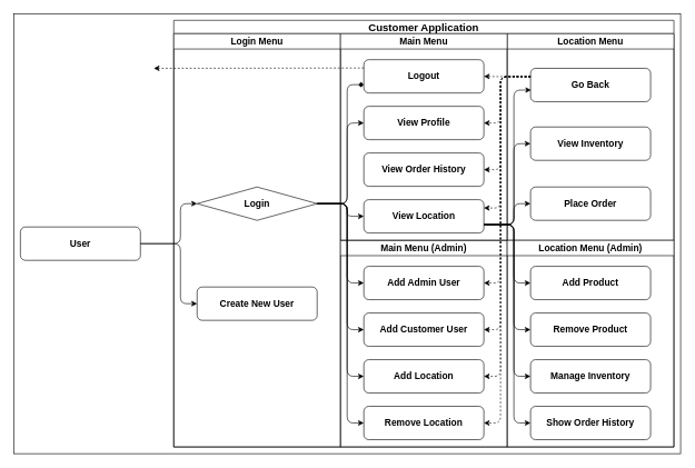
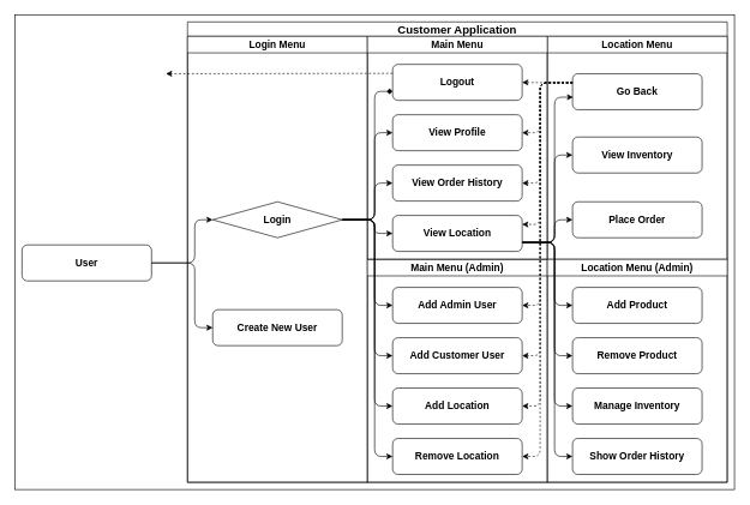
  <mxCell id="0" />
  <mxCell id="1" parent="0" />
  <mxCell id="2" value="" style="rounded=0;whiteSpace=wrap;html=1;fontFamily=Helvetica;fontSize=14;" vertex="1" parent="1"><mxGeometry x="20" width="1000" height="660" as="geometry" y="20" /></mxCell>
  <mxCell id="3" value="Customer Application" style="swimlane;startSize=20;fontSize=16;" vertex="1" parent="1"><mxGeometry x="260" y="30" width="750" height="640" as="geometry" /></mxCell>
  <mxCell id="4" value="Login Menu" style="swimlane;fontSize=14;startSize=23;" vertex="1" parent="3"><mxGeometry y="20" width="250" height="620" as="geometry" /></mxCell>
  <mxCell id="5" value="Login" style="rhombus;whiteSpace=wrap;html=1;shadow=0;labelBackgroundColor=none;strokeWidth=1;fontFamily=Helvetica;fontSize=14;align=center;fontStyle=1;" vertex="1" parent="4"><mxGeometry x="35" y="230" width="180" height="50" as="geometry" /></mxCell>
  <mxCell id="6" value="Create New User" style="rounded=1;whiteSpace=wrap;html=1;shadow=0;labelBackgroundColor=none;strokeWidth=1;fontFamily=Helvetica;fontSize=14;align=center;fontStyle=1" vertex="1" parent="4"><mxGeometry x="35" y="380" width="180" height="50" as="geometry" /></mxCell>
  <mxCell id="7" value="Main Menu (Admin)" style="swimlane;fontSize=14;fontStyle=1" vertex="1" parent="3"><mxGeometry x="250" y="330" width="250" height="310" as="geometry" /></mxCell>
  <mxCell id="8" value="Add Admin User" style="rounded=1;whiteSpace=wrap;html=1;shadow=0;labelBackgroundColor=none;strokeWidth=1;fontFamily=Helvetica;fontSize=14;align=center;fontStyle=1" vertex="1" parent="7"><mxGeometry x="35" y="39" width="180" height="50" as="geometry" /></mxCell>
  <mxCell id="9" value="Add Customer User" style="rounded=1;whiteSpace=wrap;html=1;shadow=0;labelBackgroundColor=none;strokeWidth=1;fontFamily=Helvetica;fontSize=14;align=center;fontStyle=1" vertex="1" parent="7"><mxGeometry x="35" y="109" width="180" height="50" as="geometry" /></mxCell>
  <mxCell id="10" value="Add Location" style="rounded=1;whiteSpace=wrap;html=1;shadow=0;labelBackgroundColor=none;strokeWidth=1;fontFamily=Helvetica;fontSize=14;align=center;fontStyle=1" vertex="1" parent="7"><mxGeometry x="35" y="179" width="180" height="50" as="geometry" /></mxCell>
  <mxCell id="11" value="Remove Location" style="rounded=1;whiteSpace=wrap;html=1;shadow=0;labelBackgroundColor=none;strokeWidth=1;fontFamily=Helvetica;fontSize=14;align=center;fontStyle=1" vertex="1" parent="7"><mxGeometry x="35" y="249" width="180" height="50" as="geometry" /></mxCell>
  <mxCell id="12" value="Location Menu" style="swimlane;fontSize=14;" vertex="1" parent="3"><mxGeometry x="500" y="20" width="250" height="310" as="geometry" /></mxCell>
  <mxCell id="13" value="View Inventory" style="rounded=1;whiteSpace=wrap;html=1;shadow=0;labelBackgroundColor=none;strokeWidth=1;fontFamily=Helvetica;fontSize=14;align=center;fontStyle=1" vertex="1" parent="12"><mxGeometry x="35" y="140" width="180" height="50" as="geometry" /></mxCell>
  <mxCell id="14" value="Place Order" style="rounded=1;whiteSpace=wrap;html=1;shadow=0;labelBackgroundColor=none;strokeWidth=1;fontFamily=Helvetica;fontSize=14;align=center;fontStyle=1" vertex="1" parent="12"><mxGeometry x="35" y="230" width="180" height="50" as="geometry" /></mxCell>
  <mxCell id="15" value="Go Back" style="rounded=1;whiteSpace=wrap;html=1;shadow=0;labelBackgroundColor=none;strokeWidth=1;fontFamily=Helvetica;fontSize=14;align=center;fontStyle=1" vertex="1" parent="12"><mxGeometry x="35" y="52" width="180" height="50" as="geometry" /></mxCell>
  <mxCell id="16" value="Location Menu (Admin)" style="swimlane;fontSize=14;fontStyle=1" vertex="1" parent="3"><mxGeometry x="500" y="330" width="250" height="310" as="geometry" /></mxCell>
  <mxCell id="17" value="Add Product" style="rounded=1;whiteSpace=wrap;html=1;shadow=0;labelBackgroundColor=none;strokeWidth=1;fontFamily=Helvetica;fontSize=14;align=center;fontStyle=1" vertex="1" parent="16"><mxGeometry x="35" y="39" width="180" height="50" as="geometry" /></mxCell>
  <mxCell id="18" value="Remove Product" style="rounded=1;whiteSpace=wrap;html=1;shadow=0;labelBackgroundColor=none;strokeWidth=1;fontFamily=Helvetica;fontSize=14;align=center;fontStyle=1" vertex="1" parent="16"><mxGeometry x="35" y="109" width="180" height="50" as="geometry" /></mxCell>
  <mxCell id="19" value="Manage Inventory" style="rounded=1;whiteSpace=wrap;html=1;shadow=0;labelBackgroundColor=none;strokeWidth=1;fontFamily=Helvetica;fontSize=14;align=center;fontStyle=1" vertex="1" parent="16"><mxGeometry x="35" y="179" width="180" height="50" as="geometry" /></mxCell>
  <mxCell id="20" value="Show Order History" style="rounded=1;whiteSpace=wrap;html=1;shadow=0;labelBackgroundColor=none;strokeWidth=1;fontFamily=Helvetica;fontSize=14;align=center;fontStyle=1" vertex="1" parent="16"><mxGeometry x="35" y="249" width="180" height="50" as="geometry" /></mxCell>
  <mxCell id="21" value="" style="edgeStyle=elbowEdgeStyle;elbow=horizontal;endArrow=diamond;html=1;fontFamily=Helvetica;fontSize=14;exitX=1;exitY=0.5;exitDx=0;exitDy=0;entryX=0;entryY=0.75;entryDx=0;entryDy=0;" edge="1" parent="3" source="5" target="28"><mxGeometry width="50" height="50" relative="1" as="geometry"><mxPoint x="250" y="181" as="sourcePoint" /><mxPoint x="180" y="90" as="targetPoint" /><Array as="points"><mxPoint x="260" y="210" /></Array></mxGeometry></mxCell>
  <mxCell id="22" value="" style="edgeStyle=elbowEdgeStyle;elbow=horizontal;endArrow=classic;html=1;fontFamily=Helvetica;fontSize=14;entryX=0;entryY=0.5;entryDx=0;entryDy=0;exitX=1;exitY=0.5;exitDx=0;exitDy=0;" edge="1" parent="3" source="5" target="8"><mxGeometry width="50" height="50" relative="1" as="geometry"><mxPoint x="225" y="195" as="sourcePoint" /><mxPoint x="295" y="285" as="targetPoint" /><Array as="points"><mxPoint x="260" y="360" /></Array></mxGeometry></mxCell>
  <mxCell id="23" value="" style="edgeStyle=elbowEdgeStyle;elbow=horizontal;endArrow=classic;html=1;fontFamily=Helvetica;fontSize=14;entryX=0;entryY=0.5;entryDx=0;entryDy=0;exitX=1;exitY=0.5;exitDx=0;exitDy=0;" edge="1" parent="3" source="5" target="9"><mxGeometry width="50" height="50" relative="1" as="geometry"><mxPoint x="145" y="370" as="sourcePoint" /><mxPoint x="215" y="579" as="targetPoint" /><Array as="points"><mxPoint x="260" y="390" /></Array></mxGeometry></mxCell>
  <mxCell id="24" value="" style="edgeStyle=elbowEdgeStyle;elbow=horizontal;endArrow=classic;html=1;fontFamily=Helvetica;fontSize=14;entryX=0;entryY=0.5;entryDx=0;entryDy=0;exitX=1;exitY=0.5;exitDx=0;exitDy=0;" edge="1" parent="3" source="5" target="10"><mxGeometry width="50" height="50" relative="1" as="geometry"><mxPoint x="220" y="330" as="sourcePoint" /><mxPoint x="295" y="474" as="targetPoint" /><Array as="points"><mxPoint x="260" y="430" /></Array></mxGeometry></mxCell>
  <mxCell id="25" value="" style="edgeStyle=elbowEdgeStyle;elbow=horizontal;endArrow=classic;html=1;fontFamily=Helvetica;fontSize=14;entryX=0;entryY=0.5;entryDx=0;entryDy=0;exitX=1;exitY=0.5;exitDx=0;exitDy=0;" edge="1" parent="3" source="5" target="11"><mxGeometry width="50" height="50" relative="1" as="geometry"><mxPoint x="220" y="330" as="sourcePoint" /><mxPoint x="295" y="544" as="targetPoint" /><Array as="points"><mxPoint x="260" y="470" /></Array></mxGeometry></mxCell>
  <mxCell id="26" value="" style="edgeStyle=elbowEdgeStyle;elbow=horizontal;endArrow=classic;html=1;fontFamily=Helvetica;fontSize=14;exitX=1;exitY=0.5;exitDx=0;exitDy=0;entryX=0;entryY=0.5;entryDx=0;entryDy=0;" edge="1" parent="3" source="5" target="29"><mxGeometry width="50" height="50" relative="1" as="geometry"><mxPoint x="130" y="240" as="sourcePoint" /><mxPoint x="120" y="130" as="targetPoint" /><Array as="points"><mxPoint x="260" y="250" /></Array></mxGeometry></mxCell>
  <mxCell id="27" value="Main Menu" style="swimlane;fontSize=14;fontStyle=1" vertex="1" parent="3"><mxGeometry x="250" y="20" width="250" height="310" as="geometry" /></mxCell>
  <mxCell id="28" value="Logout" style="rounded=1;whiteSpace=wrap;html=1;shadow=0;labelBackgroundColor=none;strokeWidth=1;fontFamily=Helvetica;fontSize=14;align=center;fontStyle=1" vertex="1" parent="27"><mxGeometry x="35" y="39" width="180" height="50" as="geometry" /></mxCell>
  <mxCell id="29" value="View Profile" style="rounded=1;whiteSpace=wrap;html=1;shadow=0;labelBackgroundColor=none;strokeWidth=1;fontFamily=Helvetica;fontSize=14;align=center;fontStyle=1" vertex="1" parent="27"><mxGeometry x="35" y="109" width="180" height="50" as="geometry" /></mxCell>
  <mxCell id="30" value="View Order History" style="rounded=1;whiteSpace=wrap;html=1;shadow=0;labelBackgroundColor=none;strokeWidth=1;fontFamily=Helvetica;fontSize=14;align=center;fontStyle=1" vertex="1" parent="27"><mxGeometry x="35" y="179" width="180" height="50" as="geometry" /></mxCell>
  <mxCell id="31" value="View Location" style="rounded=1;whiteSpace=wrap;html=1;shadow=0;labelBackgroundColor=none;strokeWidth=1;fontFamily=Helvetica;fontSize=14;align=center;fontStyle=1" vertex="1" parent="27"><mxGeometry x="35" y="249" width="180" height="50" as="geometry" /></mxCell>
+ <mxCell id="32" value="" style="edgeStyle=elbowEdgeStyle;elbow=horizontal;endArrow=classic;html=1;fontFamily=Helvetica;fontSize=14;entryX=0;entryY=0.5;entryDx=0;entryDy=0;exitX=1;exitY=0.5;exitDx=0;exitDy=0;" edge="1" parent="3" source="5" target="30"><mxGeometry width="50" height="50" relative="1" as="geometry"><mxPoint x="80" y="190" as="sourcePoint" /><mxPoint x="130" y="140" as="targetPoint" /><Array as="points"><mxPoint x="260" y="250" /></Array></mxGeometry></mxCell>
  <mxCell id="33" value="" style="edgeStyle=elbowEdgeStyle;elbow=horizontal;endArrow=classic;html=1;fontFamily=Helvetica;fontSize=14;entryX=0.005;entryY=0.652;entryDx=0;entryDy=0;exitX=1;exitY=0.75;exitDx=0;exitDy=0;entryPerimeter=0;" edge="1" parent="3" source="31" target="15"><mxGeometry width="50" height="50" relative="1" as="geometry"><mxPoint x="480" y="240" as="sourcePoint" /><mxPoint x="530" y="190" as="targetPoint" /><Array as="points"><mxPoint x="510" y="190" /></Array></mxGeometry></mxCell>
  <mxCell id="34" value="" style="edgeStyle=elbowEdgeStyle;elbow=horizontal;endArrow=classic;html=1;fontFamily=Helvetica;fontSize=14;entryX=0;entryY=0.5;entryDx=0;entryDy=0;exitX=1;exitY=0.75;exitDx=0;exitDy=0;" edge="1" parent="3" source="31" target="13"><mxGeometry width="50" height="50" relative="1" as="geometry"><mxPoint x="475" y="304" as="sourcePoint" /><mxPoint x="545" y="105" as="targetPoint" /><Array as="points"><mxPoint x="510" y="240" /></Array></mxGeometry></mxCell>
  <mxCell id="35" value="" style="edgeStyle=elbowEdgeStyle;elbow=horizontal;endArrow=classic;html=1;fontFamily=Helvetica;fontSize=14;entryX=0;entryY=0.5;entryDx=0;entryDy=0;exitX=1;exitY=0.75;exitDx=0;exitDy=0;" edge="1" parent="3" source="31" target="14"><mxGeometry width="50" height="50" relative="1" as="geometry"><mxPoint x="500" y="280" as="sourcePoint" /><mxPoint x="550" y="230" as="targetPoint" /><Array as="points"><mxPoint x="510" y="280" /></Array></mxGeometry></mxCell>
  <mxCell id="36" value="" style="edgeStyle=elbowEdgeStyle;elbow=horizontal;endArrow=classic;html=1;fontFamily=Helvetica;fontSize=14;entryX=0;entryY=0.5;entryDx=0;entryDy=0;exitX=1;exitY=0.75;exitDx=0;exitDy=0;" edge="1" parent="3" source="31" target="17"><mxGeometry width="50" height="50" relative="1" as="geometry"><mxPoint x="475" y="304" as="sourcePoint" /><mxPoint x="545" y="285" as="targetPoint" /><Array as="points"><mxPoint x="510" y="350" /></Array></mxGeometry></mxCell>
  <mxCell id="37" value="" style="edgeStyle=elbowEdgeStyle;elbow=horizontal;endArrow=classic;html=1;fontFamily=Helvetica;fontSize=14;entryX=0;entryY=0.5;entryDx=0;entryDy=0;exitX=1;exitY=0.75;exitDx=0;exitDy=0;" edge="1" parent="3" source="31" target="18"><mxGeometry width="50" height="50" relative="1" as="geometry"><mxPoint x="475" y="304" as="sourcePoint" /><mxPoint x="545" y="404" as="targetPoint" /><Array as="points"><mxPoint x="510" y="380" /></Array></mxGeometry></mxCell>
  <mxCell id="38" value="" style="edgeStyle=elbowEdgeStyle;elbow=horizontal;endArrow=classic;html=1;fontFamily=Helvetica;fontSize=14;entryX=0;entryY=0.5;entryDx=0;entryDy=0;exitX=1;exitY=0.75;exitDx=0;exitDy=0;" edge="1" parent="3" source="31" target="19"><mxGeometry width="50" height="50" relative="1" as="geometry"><mxPoint x="475" y="304" as="sourcePoint" /><mxPoint x="545" y="474" as="targetPoint" /><Array as="points"><mxPoint x="510" y="390" /></Array></mxGeometry></mxCell>
  <mxCell id="39" value="" style="edgeStyle=elbowEdgeStyle;elbow=horizontal;endArrow=classic;html=1;fontFamily=Helvetica;fontSize=14;exitX=1;exitY=0.75;exitDx=0;exitDy=0;entryX=0;entryY=0.5;entryDx=0;entryDy=0;" edge="1" parent="3" source="31" target="20"><mxGeometry width="50" height="50" relative="1" as="geometry"><mxPoint x="470" y="365" as="sourcePoint" /><mxPoint x="520" y="580" as="targetPoint" /><Array as="points"><mxPoint x="510" y="450" /></Array></mxGeometry></mxCell>
  <mxCell id="40" value="" style="edgeStyle=elbowEdgeStyle;elbow=horizontal;endArrow=classic;html=1;fontFamily=Helvetica;fontSize=14;dashed=1;exitX=0;exitY=0.25;exitDx=0;exitDy=0;entryX=1;entryY=0.5;entryDx=0;entryDy=0;" edge="1" parent="3" source="15" target="28"><mxGeometry width="50" height="50" relative="1" as="geometry"><mxPoint x="145" y="150" as="sourcePoint" /><mxPoint x="105" y="100" as="targetPoint" /><Array as="points"><mxPoint x="490" y="110" /></Array></mxGeometry></mxCell>
  <mxCell id="41" value="" style="edgeStyle=elbowEdgeStyle;elbow=horizontal;endArrow=classic;html=1;fontFamily=Helvetica;fontSize=14;dashed=1;exitX=0;exitY=0.25;exitDx=0;exitDy=0;entryX=1;entryY=0.5;entryDx=0;entryDy=0;" edge="1" parent="3" source="15" target="29"><mxGeometry width="50" height="50" relative="1" as="geometry"><mxPoint x="545" y="92.5" as="sourcePoint" /><mxPoint x="475" y="94" as="targetPoint" /><Array as="points"><mxPoint x="490" y="120" /></Array></mxGeometry></mxCell>
  <mxCell id="42" value="" style="edgeStyle=elbowEdgeStyle;elbow=horizontal;endArrow=classic;html=1;fontFamily=Helvetica;fontSize=14;dashed=1;exitX=0;exitY=0.25;exitDx=0;exitDy=0;entryX=1;entryY=0.5;entryDx=0;entryDy=0;" edge="1" parent="3" source="15" target="30"><mxGeometry width="50" height="50" relative="1" as="geometry"><mxPoint x="555" y="102.5" as="sourcePoint" /><mxPoint x="485" y="104" as="targetPoint" /><Array as="points"><mxPoint x="490" y="150" /></Array></mxGeometry></mxCell>
  <mxCell id="43" value="" style="edgeStyle=elbowEdgeStyle;elbow=horizontal;endArrow=classic;html=1;fontFamily=Helvetica;fontSize=14;dashed=1;exitX=0;exitY=0.25;exitDx=0;exitDy=0;entryX=1;entryY=0.25;entryDx=0;entryDy=0;" edge="1" parent="3" source="15" target="31"><mxGeometry width="50" height="50" relative="1" as="geometry"><mxPoint x="545" y="94.5" as="sourcePoint" /><mxPoint x="475" y="234" as="targetPoint" /><Array as="points"><mxPoint x="490" y="180" /></Array></mxGeometry></mxCell>
  <mxCell id="44" value="" style="edgeStyle=elbowEdgeStyle;elbow=horizontal;endArrow=classic;html=1;fontFamily=Helvetica;fontSize=14;entryX=0;entryY=0.5;entryDx=0;entryDy=0;exitX=1;exitY=0.5;exitDx=0;exitDy=0;" edge="1" parent="3" source="5" target="31"><mxGeometry width="50" height="50" relative="1" as="geometry"><mxPoint x="165" y="180" as="sourcePoint" /><mxPoint x="215" y="130" as="targetPoint" /><Array as="points"><mxPoint x="260" y="290" /></Array></mxGeometry></mxCell>
  <mxCell id="45" value="" style="edgeStyle=elbowEdgeStyle;elbow=horizontal;endArrow=classic;html=1;fontFamily=Helvetica;fontSize=14;dashed=1;exitX=0;exitY=0.25;exitDx=0;exitDy=0;entryX=1;entryY=0.5;entryDx=0;entryDy=0;" edge="1" parent="3" source="15" target="8"><mxGeometry width="50" height="50" relative="1" as="geometry"><mxPoint x="545" y="94.5" as="sourcePoint" /><mxPoint x="475" y="291.5" as="targetPoint" /><Array as="points"><mxPoint x="490" y="240" /></Array></mxGeometry></mxCell>
  <mxCell id="46" value="" style="edgeStyle=elbowEdgeStyle;elbow=horizontal;endArrow=classic;html=1;fontFamily=Helvetica;fontSize=14;dashed=1;exitX=0;exitY=0.25;exitDx=0;exitDy=0;entryX=1;entryY=0.5;entryDx=0;entryDy=0;" edge="1" parent="3" source="15" target="9"><mxGeometry width="50" height="50" relative="1" as="geometry"><mxPoint x="545" y="94.5" as="sourcePoint" /><mxPoint x="475" y="404" as="targetPoint" /><Array as="points"><mxPoint x="490" y="280" /></Array></mxGeometry></mxCell>
  <mxCell id="47" value="" style="edgeStyle=elbowEdgeStyle;elbow=horizontal;endArrow=classic;html=1;fontFamily=Helvetica;fontSize=14;dashed=1;exitX=0;exitY=0.25;exitDx=0;exitDy=0;entryX=1;entryY=0.5;entryDx=0;entryDy=0;" edge="1" parent="3" source="15" target="10"><mxGeometry width="50" height="50" relative="1" as="geometry"><mxPoint x="545" y="94.5" as="sourcePoint" /><mxPoint x="475" y="474" as="targetPoint" /><Array as="points"><mxPoint x="490" y="310" /></Array></mxGeometry></mxCell>
  <mxCell id="48" value="" style="edgeStyle=elbowEdgeStyle;elbow=horizontal;endArrow=classic;html=1;fontFamily=Helvetica;fontSize=14;dashed=1;exitX=0;exitY=0.25;exitDx=0;exitDy=0;entryX=1;entryY=0.5;entryDx=0;entryDy=0;" edge="1" parent="3" source="15" target="11"><mxGeometry width="50" height="50" relative="1" as="geometry"><mxPoint x="555" y="150" as="sourcePoint" /><mxPoint x="485" y="599.5" as="targetPoint" /><Array as="points"><mxPoint x="490" y="350" /></Array></mxGeometry></mxCell>
  <mxCell id="49" value="" style="endArrow=classic;html=1;fontFamily=Helvetica;fontSize=14;exitX=0;exitY=0.25;exitDx=0;exitDy=0;dashed=1;" edge="1" parent="1" source="28"><mxGeometry width="50" height="50" relative="1" as="geometry"><mxPoint x="450" y="160" as="sourcePoint" /><mxPoint x="230" y="102" as="targetPoint" /></mxGeometry></mxCell>
  <mxCell id="50" value="User" style="rounded=1;whiteSpace=wrap;html=1;shadow=0;labelBackgroundColor=none;strokeWidth=1;fontFamily=Helvetica;fontSize=14;align=center;fontStyle=1" vertex="1" parent="1"><mxGeometry x="30" y="340" width="180" height="50" as="geometry" /></mxCell>
  <mxCell id="51" value="" style="edgeStyle=elbowEdgeStyle;elbow=horizontal;endArrow=classic;html=1;fontFamily=Helvetica;fontSize=14;exitX=1;exitY=0.5;exitDx=0;exitDy=0;entryX=0;entryY=0.5;entryDx=0;entryDy=0;" edge="1" parent="1" source="50" target="5"><mxGeometry width="50" height="50" relative="1" as="geometry"><mxPoint x="430" y="350" as="sourcePoint" /><mxPoint x="480" y="300" as="targetPoint" /><Array as="points"><mxPoint x="270" y="340" /></Array></mxGeometry></mxCell>
  <mxCell id="52" value="" style="edgeStyle=elbowEdgeStyle;elbow=horizontal;endArrow=classic;html=1;fontFamily=Helvetica;fontSize=14;exitX=1;exitY=0.5;exitDx=0;exitDy=0;entryX=0;entryY=0.5;entryDx=0;entryDy=0;" edge="1" parent="1" source="50" target="6"><mxGeometry width="50" height="50" relative="1" as="geometry"><mxPoint x="220" y="375" as="sourcePoint" /><mxPoint x="305" y="315" as="targetPoint" /><Array as="points"><mxPoint x="270" y="410" /></Array></mxGeometry></mxCell>
